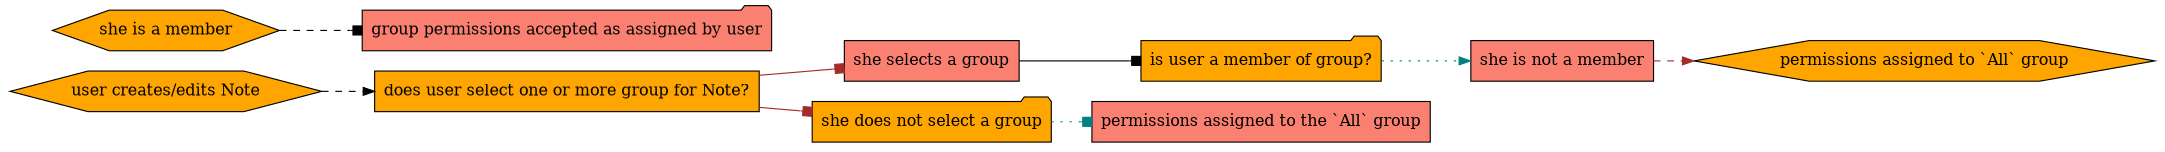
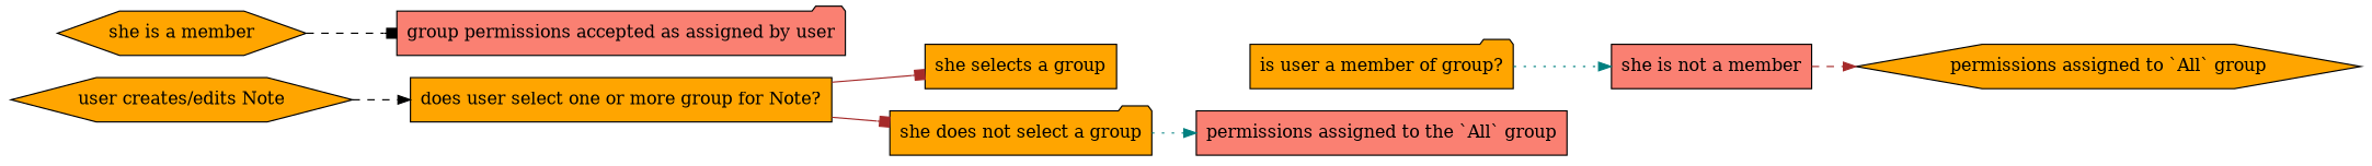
  digraph {
    rankdir=LR
    node [fillcolor=orange shape=box style=filled]
    edge [arrowhead=box color=black style=dashed]
    "user creates/edits Note" [shape=hexagon]
    "does user select one or more group for Note?"
-   "she selects a group" [fillcolor=salmon]
+   "she selects a group"
    "she does not select a group" [shape=folder]
    "is user a member of group?" [shape=folder]
    "she is not a member" [fillcolor=salmon]
    "permissions assigned to the `All` group" [fillcolor=salmon]
    "she is a member" [shape=hexagon]
    "group permissions accepted as assigned by user" [fillcolor=salmon shape=folder]
    "permissions assigned to `All` group" [shape=hexagon]
    "user creates/edits Note" -> "does user select one or more group for Note?" [arrowhead=normal]
    "does user select one or more group for Note?" -> "she selects a group" [color=brown style=solid]
    "does user select one or more group for Note?" -> "she does not select a group" [color=brown style=solid]
-   "she selects a group" -> "is user a member of group?" [style=solid]
-   "she does not select a group" -> "permissions assigned to the `All` group" [color=teal style=dotted]
+   "she does not select a group" -> "permissions assigned to the `All` group" [arrowhead=normal color=teal style=dotted]
    "is user a member of group?" -> "she is not a member" [arrowhead=normal color=teal style=dotted]
    "she is not a member" -> "permissions assigned to `All` group" [arrowhead=normal color=brown]
    "she is a member" -> "group permissions accepted as assigned by user"
  }
